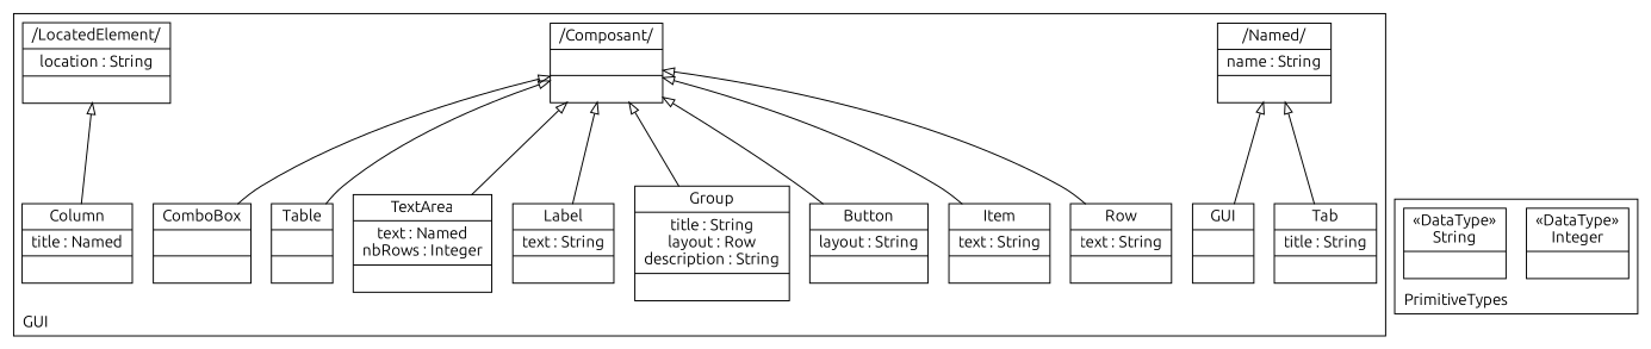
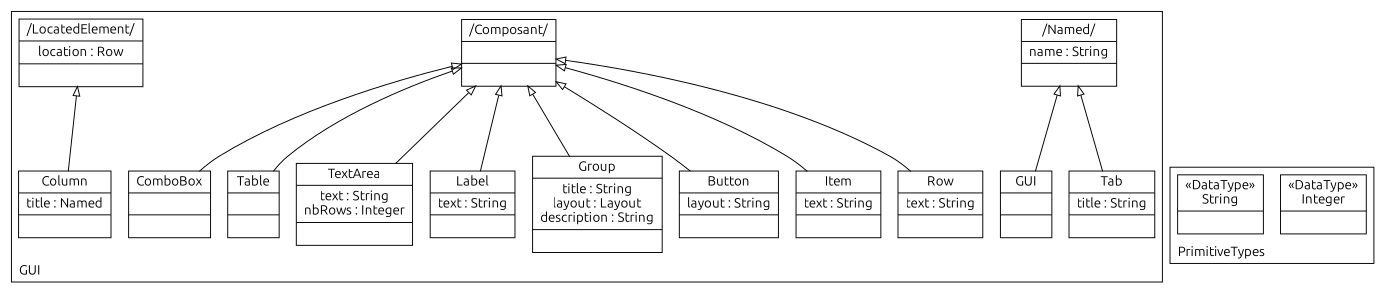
  digraph {
    compound=true
    fontname=Ubuntu
    labeljust=l
    labelloc=t
    nodeSep=0.75
    rankdir=BT
    node [fontname=Ubuntu shape=record]
    edge [arrowhead=onormal constraint=true fontname=Ubuntu group=Composant minlen=2]
-   n1 [label="{/LocatedElement/|location : String| }"]
+   n1 [label="{/LocatedElement/|location : Row| }"]
    n2 [label="{/Named/|name : String| }"]
    n3 [label="{GUI| | }"]
    n4 [label="{Tab|title : String| }"]
    n5 [label="{/Composant/| | }"]
-   n6 [label="{Group|title : String\nlayout : Row\ndescription : String| }"]
+   n6 [label="{Group|title : String\nlayout : Layout\ndescription : String| }"]
    n7 [label="{Label|text : String| }"]
-   n8 [label="{TextArea|text : Named\nnbRows : Integer| }"]
+   n8 [label="{TextArea|text : String\nnbRows : Integer| }"]
    n9 [label="{Table| | }"]
    n10 [label="{Column|title : Named| }"]
    n11 [label="{ComboBox| | }"]
    n12 [label="{Row|text : String| }"]
    n13 [label="{Item|text : String| }"]
    n14 [label="{Button|layout : String| }"]
    n15 [label="{&#171;DataType&#187;\nInteger|}"]
    n16 [label="{&#171;DataType&#187;\nString|}"]
    subgraph cluster_1 {
      color=black
      label=GUI
      n1
      n2
      n3
      n4
      n5
      n6
      n7
      n8
      n9
      n10
      n11
      n12
      n13
      n14
    }
    subgraph cluster_2 {
      color=black
      label=PrimitiveTypes
      n15
      n16
    }
    n3 -> n2 [group=Named]
    n4 -> n2 [group=Named]
    n6 -> n5
    n7 -> n5
    n8 -> n5
    n9 -> n5
    n10 -> n1 [group=LocatedElement]
    n11 -> n5
    n12 -> n5
    n13 -> n5
    n14 -> n5
  }
